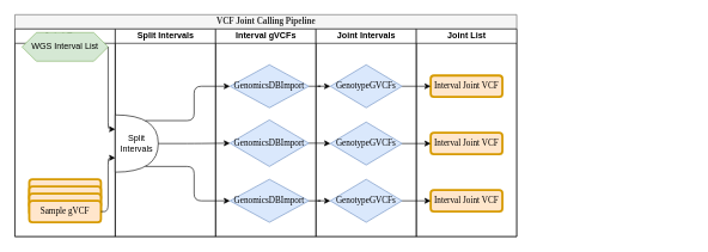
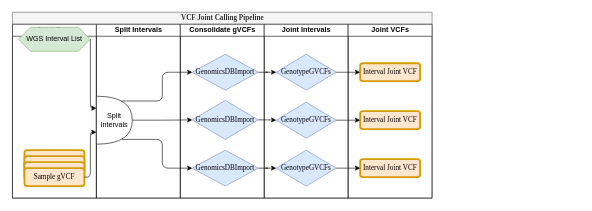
  <mxCell id="0" />
  <mxCell id="1" parent="0" />
  <mxCell id="2" value="VCF Joint Calling Pipeline" style="swimlane;html=1;childLayout=stackLayout;startSize=20;rounded=0;shadow=0;labelBackgroundColor=none;strokeWidth=1;fontFamily=Verdana;fontSize=12;align=center;fillColor=#f5f5f5;fontColor=#333333;strokeColor=#666666;" parent="1" vertex="1"><mxGeometry x="20" y="20" width="700" height="310" as="geometry" /></mxCell>
  <mxCell id="3" value="" style="edgeStyle=orthogonalEdgeStyle;rounded=0;orthogonalLoop=1;jettySize=auto;html=1;fillColor=#f5f5f5;strokeColor=#999999;" parent="2" edge="1"><mxGeometry relative="1" as="geometry"><mxPoint x="490" y="250" as="sourcePoint" /></mxGeometry></mxCell>
  <mxCell id="4" value="" style="edgeStyle=orthogonalEdgeStyle;rounded=0;orthogonalLoop=1;jettySize=auto;html=1;strokeWidth=3;dashed=1;" parent="2" edge="1"><mxGeometry relative="1" as="geometry"><mxPoint x="225" y="217.5" as="sourcePoint" /></mxGeometry></mxCell>
  <mxCell id="5" value="" style="edgeStyle=orthogonalEdgeStyle;rounded=0;orthogonalLoop=1;jettySize=auto;html=1;fillColor=#f5f5f5;strokeColor=#999999;exitX=1;exitY=0.5;exitDx=0;exitDy=0;" parent="2" edge="1"><mxGeometry relative="1" as="geometry"><mxPoint x="360" y="175" as="sourcePoint" /></mxGeometry></mxCell>
  <mxCell id="6" value="" style="edgeStyle=orthogonalEdgeStyle;rounded=0;orthogonalLoop=1;jettySize=auto;html=1;strokeWidth=3;" parent="2" edge="1"><mxGeometry relative="1" as="geometry"><mxPoint x="490" y="360" as="sourcePoint" /></mxGeometry></mxCell>
  <mxCell id="7" value="" style="edgeStyle=orthogonalEdgeStyle;rounded=0;orthogonalLoop=1;jettySize=auto;html=1;strokeColor=#999999;" parent="2" edge="1"><mxGeometry relative="1" as="geometry"><mxPoint x="475" y="112.5" as="sourcePoint" /></mxGeometry></mxCell>
  <mxCell id="8" value="" style="edgeStyle=orthogonalEdgeStyle;rounded=1;orthogonalLoop=1;jettySize=auto;html=1;strokeWidth=3;" parent="2" edge="1"><mxGeometry relative="1" as="geometry"><mxPoint x="730" y="425" as="sourcePoint" /></mxGeometry></mxCell>
  <mxCell id="9" value="" style="edgeStyle=orthogonalEdgeStyle;rounded=1;orthogonalLoop=1;jettySize=auto;html=1;entryX=0;entryY=0.5;entryDx=0;entryDy=0;strokeWidth=3;" parent="2" edge="1"><mxGeometry relative="1" as="geometry"><Array as="points"><mxPoint x="310" y="360" /></Array><mxPoint x="310" y="190" as="sourcePoint" /></mxGeometry></mxCell>
  <mxCell id="10" value="" style="edgeStyle=orthogonalEdgeStyle;rounded=1;orthogonalLoop=1;jettySize=auto;html=1;strokeWidth=3;" parent="2" edge="1"><mxGeometry relative="1" as="geometry"><Array as="points"><mxPoint x="560" y="425" /></Array><mxPoint x="560" y="375" as="sourcePoint" /></mxGeometry></mxCell>
  <mxCell id="11" value="" style="edgeStyle=orthogonalEdgeStyle;rounded=1;orthogonalLoop=1;jettySize=auto;html=1;strokeWidth=3;dashed=1;" parent="2" edge="1"><mxGeometry relative="1" as="geometry"><mxPoint x="115" y="175" as="sourcePoint" /></mxGeometry></mxCell>
  <mxCell id="12" value="Joint Prep" style="swimlane;html=1;startSize=20;" parent="2" vertex="1"><mxGeometry y="20" width="140" height="290" as="geometry" /></mxCell>
  <mxCell id="13" value="Sample gVCF" style="rounded=1;whiteSpace=wrap;html=1;shadow=0;labelBackgroundColor=none;strokeWidth=3;fontFamily=Verdana;fontSize=8;align=center;fillColor=#ffe6cc;strokeColor=#d79b00;" parent="12" vertex="1"><mxGeometry x="20" y="210" width="100" height="30" as="geometry" /></mxCell>
  <mxCell id="14" value="Sample gVCF" style="rounded=1;whiteSpace=wrap;html=1;shadow=0;labelBackgroundColor=none;strokeWidth=3;fontFamily=Verdana;fontSize=8;align=center;fillColor=#ffe6cc;strokeColor=#d79b00;" parent="12" vertex="1"><mxGeometry x="20" y="220" width="100" height="30" as="geometry" /></mxCell>
  <mxCell id="15" value="Sample gVCF" style="rounded=1;whiteSpace=wrap;html=1;shadow=0;labelBackgroundColor=none;strokeWidth=3;fontFamily=Verdana;fontSize=8;align=center;fillColor=#ffe6cc;strokeColor=#d79b00;" parent="12" vertex="1"><mxGeometry x="20" y="230" width="100" height="30" as="geometry" /></mxCell>
  <mxCell id="16" value="Sample gVCF" style="rounded=1;whiteSpace=wrap;html=1;shadow=0;labelBackgroundColor=none;strokeWidth=3;fontFamily=Verdana;fontSize=12;align=center;fillColor=#ffe6cc;strokeColor=#d79b00;" parent="12" vertex="1"><mxGeometry x="20" y="240" width="100" height="30" as="geometry" /></mxCell>
  <mxCell id="17" value="WGS Interval List" style="shape=hexagon;perimeter=hexagonPerimeter2;whiteSpace=wrap;html=1;fixedSize=1;fillColor=#d5e8d4;strokeColor=#82b366;" parent="12" vertex="1"><mxGeometry x="10" y="5" width="120" height="40" as="geometry" /></mxCell>
  <mxCell id="18" value="Split Intervals" style="swimlane;html=1;startSize=20;" parent="2" vertex="1"><mxGeometry x="140" y="20" width="140" height="290" as="geometry" /></mxCell>
  <mxCell id="19" value="Split Intervals" style="shape=or;whiteSpace=wrap;html=1;strokeWidth=1;" parent="18" vertex="1"><mxGeometry y="120" width="60" height="80" as="geometry" /></mxCell>
  <mxCell id="20" value="" style="edgeStyle=orthogonalEdgeStyle;rounded=1;orthogonalLoop=1;jettySize=auto;html=1;entryX=0;entryY=0.25;entryDx=0;entryDy=0;entryPerimeter=0;" parent="2" source="17" target="19" edge="1"><mxGeometry relative="1" as="geometry"><Array as="points"><mxPoint x="130" y="160" /></Array></mxGeometry></mxCell>
- <mxCell id="21" value="Interval gVCFs" style="swimlane;html=1;startSize=20;" parent="2" vertex="1"><mxGeometry x="280" y="20" width="140" height="290" as="geometry" /></mxCell>
+ <mxCell id="21" value="Consolidate gVCFs" style="swimlane;html=1;startSize=20;" parent="2" vertex="1"><mxGeometry x="280" y="20" width="140" height="290" as="geometry" /></mxCell>
  <mxCell id="22" value="GenomicsDBImport" style="rhombus;whiteSpace=wrap;html=1;rounded=0;shadow=0;labelBackgroundColor=none;strokeWidth=1;fontFamily=Verdana;fontSize=12;align=center;fillColor=#dae8fc;strokeColor=#6c8ebf;" parent="21" vertex="1"><mxGeometry x="20" y="50" width="110" height="60" as="geometry" /></mxCell>
  <mxCell id="23" value="GenomicsDBImport" style="rhombus;whiteSpace=wrap;html=1;rounded=0;shadow=0;labelBackgroundColor=none;strokeWidth=1;fontFamily=Verdana;fontSize=12;align=center;fillColor=#dae8fc;strokeColor=#6c8ebf;" parent="21" vertex="1"><mxGeometry x="20" y="127" width="110" height="65" as="geometry" /></mxCell>
  <mxCell id="24" value="GenomicsDBImport" style="rhombus;whiteSpace=wrap;html=1;rounded=0;shadow=0;labelBackgroundColor=none;strokeWidth=1;fontFamily=Verdana;fontSize=12;align=center;fillColor=#dae8fc;strokeColor=#6c8ebf;" parent="21" vertex="1"><mxGeometry x="20" y="210" width="110" height="60" as="geometry" /></mxCell>
  <mxCell id="25" value="Joint Intervals" style="swimlane;html=1;startSize=20;" parent="2" vertex="1"><mxGeometry x="420" y="20" width="140" height="290" as="geometry" /></mxCell>
  <mxCell id="26" value="GenotypeGVCFs" style="rhombus;whiteSpace=wrap;html=1;rounded=0;shadow=0;labelBackgroundColor=none;strokeWidth=1;fontFamily=Verdana;fontSize=12;align=center;fillColor=#dae8fc;strokeColor=#6c8ebf;" parent="25" vertex="1"><mxGeometry x="20" y="50" width="100" height="60" as="geometry" /></mxCell>
  <mxCell id="27" value="GenotypeGVCFs" style="rhombus;whiteSpace=wrap;html=1;rounded=0;shadow=0;labelBackgroundColor=none;strokeWidth=1;fontFamily=Verdana;fontSize=12;align=center;fillColor=#dae8fc;strokeColor=#6c8ebf;" parent="25" vertex="1"><mxGeometry x="20" y="130" width="100" height="60" as="geometry" /></mxCell>
  <mxCell id="28" value="GenotypeGVCFs" style="rhombus;whiteSpace=wrap;html=1;rounded=0;shadow=0;labelBackgroundColor=none;strokeWidth=1;fontFamily=Verdana;fontSize=12;align=center;fillColor=#dae8fc;strokeColor=#6c8ebf;" parent="25" vertex="1"><mxGeometry x="20" y="210" width="100" height="60" as="geometry" /></mxCell>
- <mxCell id="29" value="Joint List" style="swimlane;html=1;startSize=20;" parent="2" vertex="1"><mxGeometry x="560" y="20" width="140" height="290" as="geometry" /></mxCell>
+ <mxCell id="29" value="Joint VCFs" style="swimlane;html=1;startSize=20;" parent="2" vertex="1"><mxGeometry x="560" y="20" width="140" height="290" as="geometry" /></mxCell>
  <mxCell id="30" value="Interval Joint VCF" style="rounded=1;whiteSpace=wrap;html=1;shadow=0;labelBackgroundColor=none;strokeWidth=3;fontFamily=Verdana;fontSize=12;align=center;fillColor=#ffe6cc;strokeColor=#d79b00;" parent="29" vertex="1"><mxGeometry x="20" y="65" width="100" height="30" as="geometry" /></mxCell>
  <mxCell id="31" value="Interval Joint VCF" style="rounded=1;whiteSpace=wrap;html=1;shadow=0;labelBackgroundColor=none;strokeWidth=3;fontFamily=Verdana;fontSize=12;align=center;fillColor=#ffe6cc;strokeColor=#d79b00;" parent="29" vertex="1"><mxGeometry x="20" y="225" width="100" height="30" as="geometry" /></mxCell>
  <mxCell id="32" value="Interval Joint VCF" style="rounded=1;whiteSpace=wrap;html=1;shadow=0;labelBackgroundColor=none;strokeWidth=3;fontFamily=Verdana;fontSize=12;align=center;fillColor=#ffe6cc;strokeColor=#d79b00;" parent="29" vertex="1"><mxGeometry x="20" y="145" width="100" height="30" as="geometry" /></mxCell>
  <mxCell id="33" value="" style="edgeStyle=orthogonalEdgeStyle;rounded=1;orthogonalLoop=1;jettySize=auto;html=1;entryX=0;entryY=0.75;entryDx=0;entryDy=0;entryPerimeter=0;exitX=1;exitY=0.5;exitDx=0;exitDy=0;" parent="2" source="16" target="19" edge="1"><mxGeometry relative="1" as="geometry"><mxPoint x="1040" y="260" as="sourcePoint" /><mxPoint x="1050" y="310" as="targetPoint" /><Array as="points"><mxPoint x="130" y="275" /><mxPoint x="130" y="200" /></Array></mxGeometry></mxCell>
  <mxCell id="34" value="" style="edgeStyle=orthogonalEdgeStyle;rounded=1;orthogonalLoop=1;jettySize=auto;html=1;" parent="2" source="22" target="26" edge="1"><mxGeometry relative="1" as="geometry" /></mxCell>
  <mxCell id="35" value="" style="edgeStyle=orthogonalEdgeStyle;rounded=1;orthogonalLoop=1;jettySize=auto;html=1;" parent="2" source="23" target="27" edge="1"><mxGeometry relative="1" as="geometry" /></mxCell>
  <mxCell id="36" value="" style="edgeStyle=orthogonalEdgeStyle;rounded=1;orthogonalLoop=1;jettySize=auto;html=1;" parent="2" source="24" target="28" edge="1"><mxGeometry relative="1" as="geometry" /></mxCell>
  <mxCell id="37" value="" style="edgeStyle=orthogonalEdgeStyle;rounded=1;orthogonalLoop=1;jettySize=auto;html=1;" parent="2" source="26" target="30" edge="1"><mxGeometry relative="1" as="geometry" /></mxCell>
  <mxCell id="38" value="" style="edgeStyle=orthogonalEdgeStyle;rounded=1;orthogonalLoop=1;jettySize=auto;html=1;" parent="2" source="27" target="32" edge="1"><mxGeometry relative="1" as="geometry" /></mxCell>
  <mxCell id="39" value="" style="edgeStyle=orthogonalEdgeStyle;rounded=1;orthogonalLoop=1;jettySize=auto;html=1;" parent="2" source="28" target="31" edge="1"><mxGeometry relative="1" as="geometry" /></mxCell>
  <mxCell id="40" value="" style="edgeStyle=orthogonalEdgeStyle;rounded=1;orthogonalLoop=1;jettySize=auto;html=1;exitX=0.7;exitY=0.1;exitDx=0;exitDy=0;exitPerimeter=0;entryX=0;entryY=0.5;entryDx=0;entryDy=0;" parent="2" source="19" target="22" edge="1"><mxGeometry relative="1" as="geometry"><mxPoint x="180" y="290" as="sourcePoint" /><mxPoint x="210" y="290" as="targetPoint" /></mxGeometry></mxCell>
  <mxCell id="41" value="" style="edgeStyle=orthogonalEdgeStyle;rounded=1;orthogonalLoop=1;jettySize=auto;html=1;exitX=1;exitY=0.5;exitDx=0;exitDy=0;exitPerimeter=0;entryX=0;entryY=0.5;entryDx=0;entryDy=0;" parent="2" source="19" target="23" edge="1"><mxGeometry relative="1" as="geometry"><mxPoint x="230" y="200" as="sourcePoint" /><mxPoint x="348" y="152" as="targetPoint" /></mxGeometry></mxCell>
  <mxCell id="42" value="" style="edgeStyle=orthogonalEdgeStyle;rounded=1;orthogonalLoop=1;jettySize=auto;html=1;exitX=0.7;exitY=0.9;exitDx=0;exitDy=0;exitPerimeter=0;entryX=0;entryY=0.5;entryDx=0;entryDy=0;" parent="2" source="19" target="24" edge="1"><mxGeometry relative="1" as="geometry"><mxPoint x="240" y="240" as="sourcePoint" /><mxPoint x="358" y="192" as="targetPoint" /></mxGeometry></mxCell>
  <mxCell id="43" style="edgeStyle=orthogonalEdgeStyle;rounded=0;orthogonalLoop=1;jettySize=auto;html=1;exitX=1;exitY=0.5;exitDx=0;exitDy=0;" parent="1" edge="1"><mxGeometry relative="1" as="geometry"><mxPoint x="965" y="165" as="targetPoint" /><mxPoint x="965" y="165" as="sourcePoint" /></mxGeometry></mxCell>
